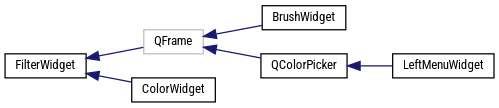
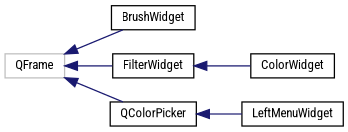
  digraph {
    fontname="Roboto Condensed"
    rankdir=LR
    node [color=black fillcolor=white fontname="Roboto Condensed" fontsize=10 shape=record style=filled]
    edge [color=midnightblue dir=back fontname="Roboto Condensed" fontsize=10 labelfontname=Helvetica labelfontsize=10 style=solid]
    n1 [color=grey75 height=0.2 label=QFrame width=0.4]
    n2 [height=0.2 label=BrushWidget width=0.4]
    n3 [height=0.2 label=FilterWidget width=0.4]
    n4 [height=0.2 label=QColorPicker width=0.4]
    n5 [height=0.2 label=ColorWidget width=0.4]
    n6 [height=0.2 label=LeftMenuWidget width=0.4]
    n1 -> n2
-   n3 -> n1
+   n1 -> n3
    n1 -> n4
    n3 -> n5
    n4 -> n6
  }
